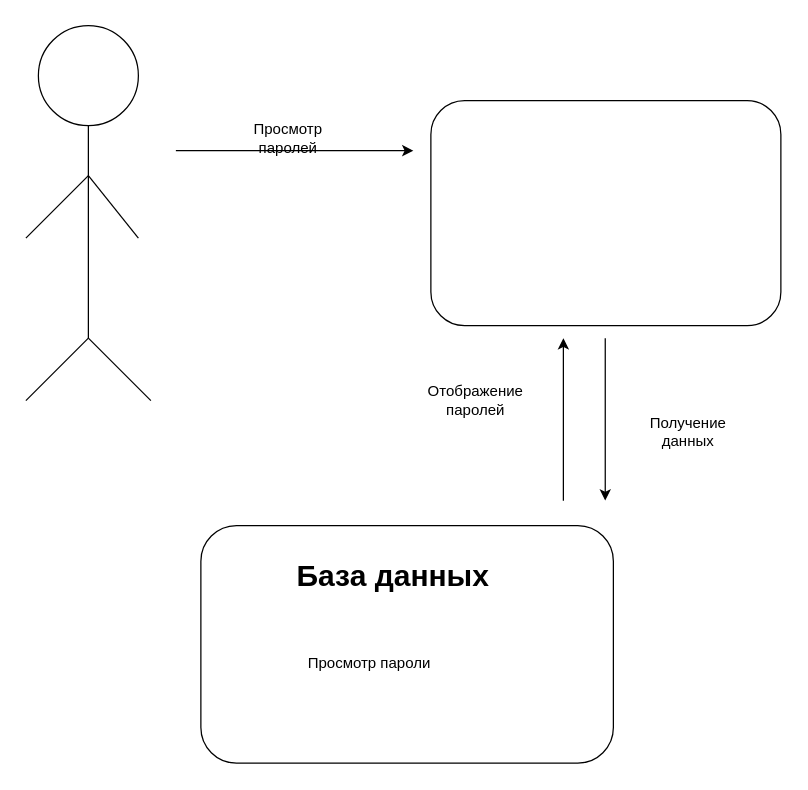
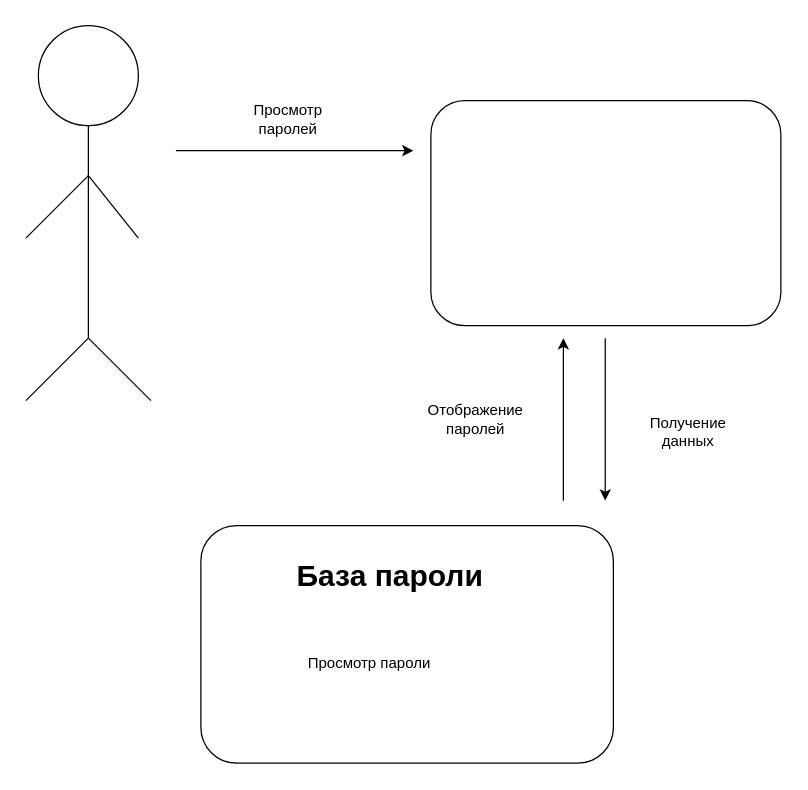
  <mxCell id="0" />
  <mxCell id="1" parent="0" />
  <mxCell id="2" value="" style="rounded=1;whiteSpace=wrap;html=1;" parent="1" vertex="1"><mxGeometry x="344" y="80" width="280" height="180" as="geometry" /></mxCell>
  <mxCell id="3" value="" style="ellipse;whiteSpace=wrap;html=1;aspect=fixed;" parent="1" vertex="1"><mxGeometry x="30" y="20" width="80" height="80" as="geometry" /></mxCell>
  <mxCell id="4" value="" style="endArrow=none;html=1;rounded=0;" parent="1" edge="1"><mxGeometry width="50" height="50" relative="1" as="geometry"><mxPoint x="70" y="270" as="sourcePoint" /><mxPoint x="70" y="100" as="targetPoint" /></mxGeometry></mxCell>
  <mxCell id="5" value="" style="endArrow=none;html=1;rounded=0;" parent="1" edge="1"><mxGeometry width="50" height="50" relative="1" as="geometry"><mxPoint x="20" y="320" as="sourcePoint" /><mxPoint x="70" y="270" as="targetPoint" /></mxGeometry></mxCell>
  <mxCell id="6" value="" style="endArrow=none;html=1;rounded=0;" parent="1" edge="1"><mxGeometry width="50" height="50" relative="1" as="geometry"><mxPoint x="120" y="320" as="sourcePoint" /><mxPoint x="70" y="270" as="targetPoint" /><Array as="points"><mxPoint x="80" y="280" /></Array></mxGeometry></mxCell>
  <mxCell id="7" value="" style="endArrow=none;html=1;rounded=0;" parent="1" edge="1"><mxGeometry width="50" height="50" relative="1" as="geometry"><mxPoint x="20" y="190" as="sourcePoint" /><mxPoint x="70" y="140" as="targetPoint" /></mxGeometry></mxCell>
  <mxCell id="8" value="" style="endArrow=none;html=1;rounded=0;" parent="1" edge="1"><mxGeometry width="50" height="50" relative="1" as="geometry"><mxPoint x="110" y="190" as="sourcePoint" /><mxPoint x="70" y="140" as="targetPoint" /></mxGeometry></mxCell>
  <mxCell id="9" value="" style="endArrow=classic;html=1;rounded=0;" parent="1" edge="1"><mxGeometry width="50" height="50" relative="1" as="geometry"><mxPoint x="140" y="120" as="sourcePoint" /><mxPoint x="330" y="120" as="targetPoint" /></mxGeometry></mxCell>
- <mxCell id="10" value="Просмотр паролей" style="text;html=1;align=center;verticalAlign=middle;whiteSpace=wrap;rounded=0;" parent="1" vertex="1"><mxGeometry x="200" y="95" width="60" height="30" as="geometry" /></mxCell>
+ <mxCell id="10" value="Просмотр паролей" style="text;html=1;align=center;verticalAlign=middle;whiteSpace=wrap;rounded=0;" parent="1" vertex="1"><mxGeometry x="200" y="80" width="60" height="30" as="geometry" /></mxCell>
  <mxCell id="11" value="" style="endArrow=classic;html=1;rounded=0;" parent="1" edge="1"><mxGeometry width="50" height="50" relative="1" as="geometry"><mxPoint x="483.5" y="270" as="sourcePoint" /><mxPoint x="483.5" y="400" as="targetPoint" /></mxGeometry></mxCell>
  <mxCell id="12" value="" style="endArrow=classic;html=1;rounded=0;" parent="1" edge="1"><mxGeometry width="50" height="50" relative="1" as="geometry"><mxPoint x="450" y="400" as="sourcePoint" /><mxPoint x="450" y="270" as="targetPoint" /></mxGeometry></mxCell>
  <mxCell id="13" value="П&lt;span style=&quot;background-color: transparent; color: light-dark(rgb(0, 0, 0), rgb(255, 255, 255));&quot;&gt;олучение данных&lt;/span&gt;" style="text;html=1;align=center;verticalAlign=middle;whiteSpace=wrap;rounded=0;" parent="1" vertex="1"><mxGeometry x="520" y="330" width="60" height="30" as="geometry" /></mxCell>
- <mxCell id="14" value="Отображение паролей" style="text;html=1;align=center;verticalAlign=middle;whiteSpace=wrap;rounded=0;" parent="1" vertex="1"><mxGeometry x="350" y="305" width="60" height="30" as="geometry" /></mxCell>
+ <mxCell id="14" value="Отображение паролей" style="text;html=1;align=center;verticalAlign=middle;whiteSpace=wrap;rounded=0;" parent="1" vertex="1"><mxGeometry x="350" y="320" width="60" height="30" as="geometry" /></mxCell>
  <mxCell id="15" value="" style="rounded=1;whiteSpace=wrap;html=1;" parent="1" vertex="1"><mxGeometry x="160" y="420" width="330" height="190" as="geometry" /></mxCell>
- <mxCell id="16" value="&lt;h1 style=&quot;margin-top: 0px;&quot;&gt;База данных&lt;/h1&gt;" style="text;html=1;whiteSpace=wrap;overflow=hidden;rounded=0;" parent="1" vertex="1"><mxGeometry x="235" y="440" width="180" height="120" as="geometry" /></mxCell>
+ <mxCell id="16" value="&lt;h1 style=&quot;margin-top: 0px;&quot;&gt;База пароли&lt;/h1&gt;" style="text;html=1;whiteSpace=wrap;overflow=hidden;rounded=0;" parent="1" vertex="1"><mxGeometry x="235" y="440" width="180" height="120" as="geometry" /></mxCell>
  <mxCell id="17" value="Просмотр пароли" style="text;html=1;align=center;verticalAlign=middle;whiteSpace=wrap;rounded=0;" parent="1" vertex="1"><mxGeometry x="210" y="480" width="170" height="100" as="geometry" /></mxCell>
